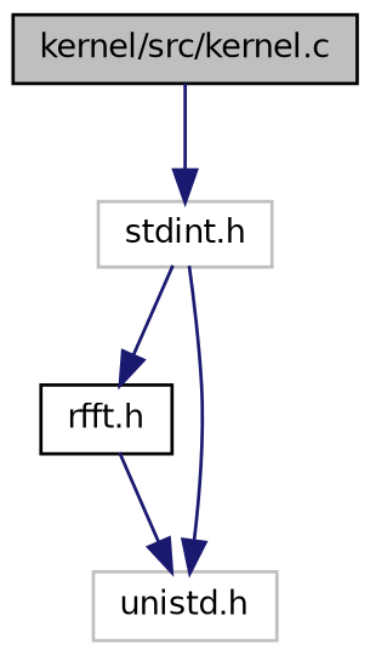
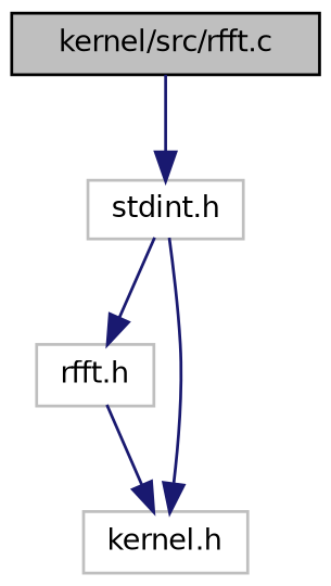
  digraph {
    node [color=black fillcolor=white fontname=Helvetica fontsize=10 shape=record style=filled]
    edge [color=midnightblue fontname=Helvetica fontsize=10 labelfontname=Helvetica labelfontsize=10 style=solid]
-   n1 [fillcolor=grey75 fontcolor=black height=0.2 label="kernel/src/kernel.c" width=0.4]
+   n1 [fillcolor=grey75 fontcolor=black height=0.2 label="kernel/src/rfft.c" width=0.4]
    n2 [color=grey75 height=0.2 label="stdint.h" width=0.4]
-   n3 [height=0.2 label="rfft.h" width=0.4]
-   n4 [color=grey75 height=0.2 label="unistd.h" width=0.4]
+   n3 [color=grey75 height=0.2 label="rfft.h" width=0.4]
+   n4 [color=grey75 height=0.2 label="kernel.h" width=0.4]
    n1 -> n2
    n2 -> n3
    n2 -> n4
    n3 -> n4
  }
